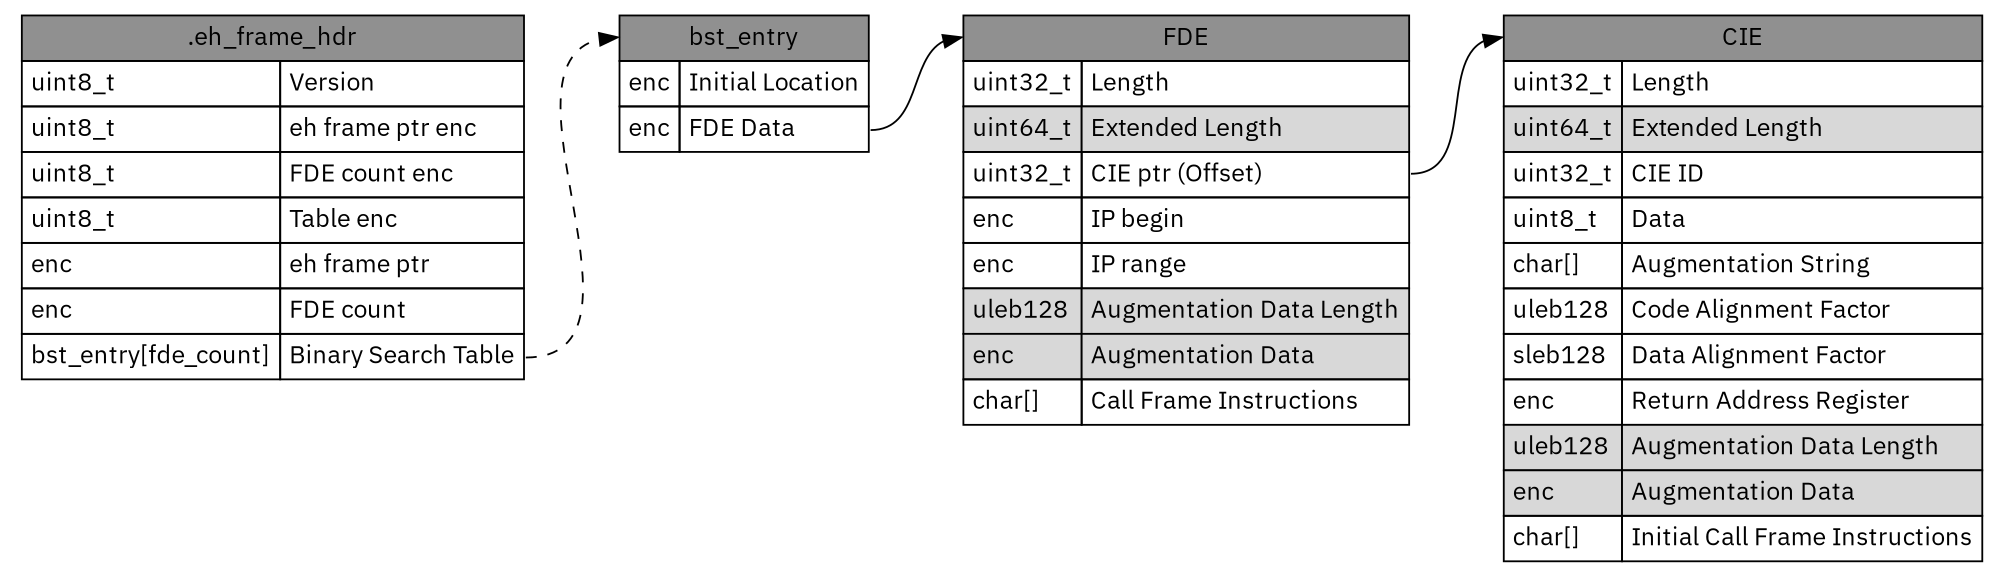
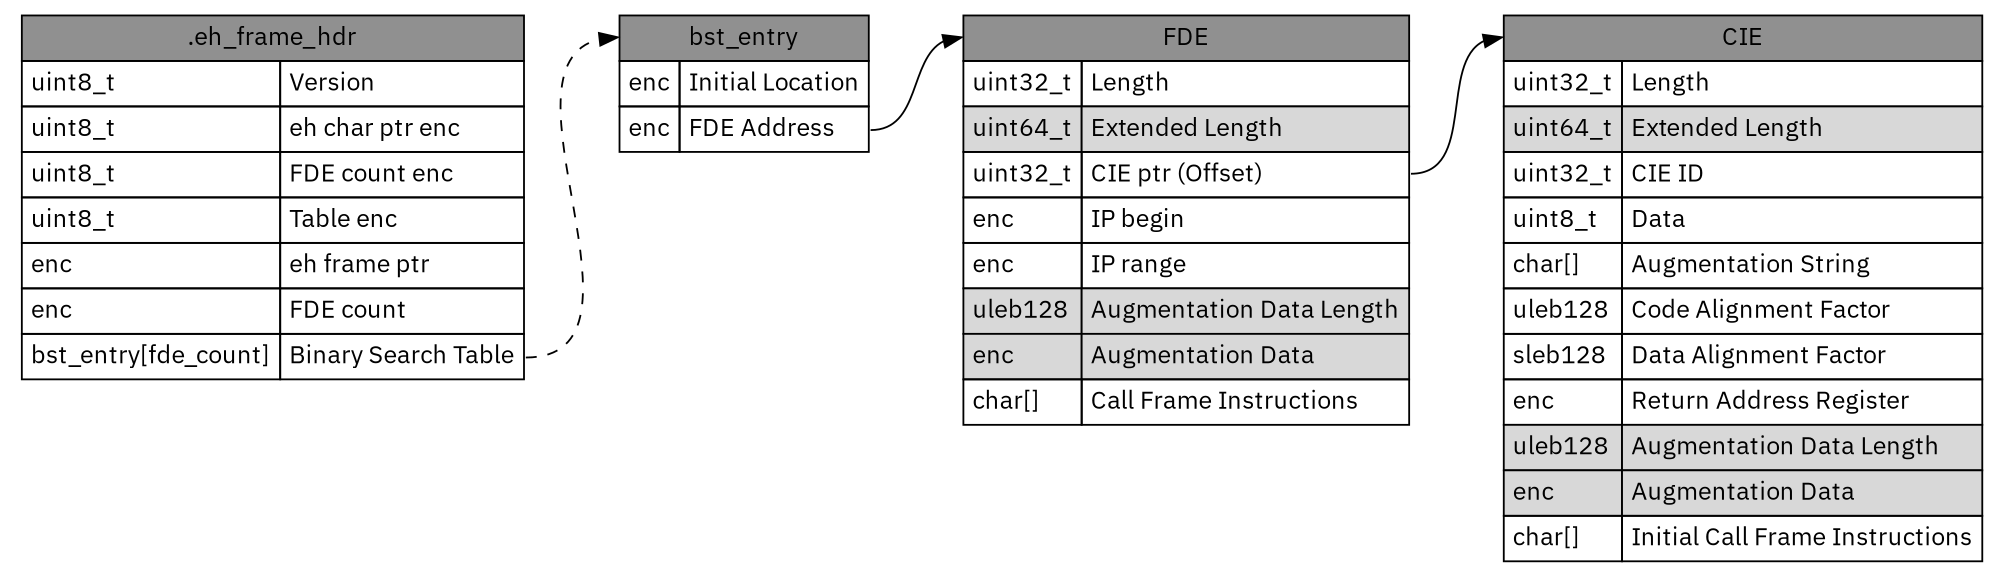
  digraph {
    fontname="IBM Plex Sans"
    rankdir=LR
    node [fontname="IBM Plex Sans" shape=none]
    edge [fontname="IBM Plex Sans" headport=0 style=invis tailport=0]
-   n1 [label=<         <table border="0" cellborder="1" cellspacing="0" cellpadding="4" bgcolor="white">             <tr>                 <td colspan="2" port="0" bgcolor="#909090">.eh_frame_hdr</td>             </tr>             <tr>                 <td align="left">uint8_t</td>                 <td align="left">Version</td>             </tr>             <tr>                 <td align="left">uint8_t</td>                 <td align="left">eh frame ptr enc</td>             </tr>             <tr>                 <td align="left">uint8_t</td>                 <td align="left">FDE count enc</td>             </tr>             <tr>                 <td align="left">uint8_t</td>                 <td align="left">Table enc</td>             </tr>             <tr>                 <td align="left">enc</td>                 <td align="left">eh frame ptr</td>             </tr>             <tr>                 <td align="left">enc</td>                 <td align="left">FDE count</td>             </tr>             <tr>                 <td align="left">bst_entry[fde_count]</td>                 <td align="left" port="7">Binary Search Table</td>             </tr>         </table>     >]
-   n2 [label=<         <table border="0" cellborder="1" cellspacing="0" cellpadding="4" bgcolor="white">             <tr>                 <td colspan="2" port="0" bgcolor="#909090">bst_entry</td>             </tr>             <tr>                 <td align="left">enc</td>                 <td align="left">Initial Location</td>             </tr>             <tr>                 <td align="left">enc</td>                 <td align="left" port="2">FDE Data</td>             </tr>         </table>     >]
+   n1 [label=<         <table border="0" cellborder="1" cellspacing="0" cellpadding="4" bgcolor="white">             <tr>                 <td colspan="2" port="0" bgcolor="#909090">.eh_frame_hdr</td>             </tr>             <tr>                 <td align="left">uint8_t</td>                 <td align="left">Version</td>             </tr>             <tr>                 <td align="left">uint8_t</td>                 <td align="left">eh char ptr enc</td>             </tr>             <tr>                 <td align="left">uint8_t</td>                 <td align="left">FDE count enc</td>             </tr>             <tr>                 <td align="left">uint8_t</td>                 <td align="left">Table enc</td>             </tr>             <tr>                 <td align="left">enc</td>                 <td align="left">eh frame ptr</td>             </tr>             <tr>                 <td align="left">enc</td>                 <td align="left">FDE count</td>             </tr>             <tr>                 <td align="left">bst_entry[fde_count]</td>                 <td align="left" port="7">Binary Search Table</td>             </tr>         </table>     >]
+   n2 [label=<         <table border="0" cellborder="1" cellspacing="0" cellpadding="4" bgcolor="white">             <tr>                 <td colspan="2" port="0" bgcolor="#909090">bst_entry</td>             </tr>             <tr>                 <td align="left">enc</td>                 <td align="left">Initial Location</td>             </tr>             <tr>                 <td align="left">enc</td>                 <td align="left" port="2">FDE Address</td>             </tr>         </table>     >]
    n3 [label=<         <table border="0" cellborder="1" cellspacing="0" cellpadding="4" bgcolor="white">             <tr>                 <td  colspan="2" port="0" bgcolor="#909090">FDE</td>             </tr>             <tr>                 <td align="left">uint32_t</td>                 <td align="left">Length</td>             </tr>             <tr>                 <td align="left" bgcolor="#d8d8d8">uint64_t</td>                 <td align="left" bgcolor="#d8d8d8">Extended Length</td>             </tr>             <tr>                 <td align="left">uint32_t</td>                 <td align="left" port="3">CIE ptr (Offset)</td>             </tr>             <tr>                 <td align="left">enc</td>                 <td align="left">IP begin</td>             </tr>             <tr>                 <td align="left">enc</td>                 <td align="left">IP range</td>             </tr>             <tr>                 <td align="left" bgcolor="#d8d8d8">uleb128</td>                 <td align="left" bgcolor="#d8d8d8">Augmentation Data Length</td>             </tr>             <tr>                 <td align="left" bgcolor="#d8d8d8">enc</td>                 <td align="left" bgcolor="#d8d8d8">Augmentation Data</td>             </tr>             <tr>                 <td align="left">char[]</td>                 <td align="left">Call Frame Instructions</td>             </tr>         </table>     >]
    n4 [label=<         <table border="0" cellborder="1" cellspacing="0" cellpadding="4" bgcolor="white">             <tr>                 <td colspan="2" port="0" bgcolor="#909090">CIE</td>             </tr>             <tr>                 <td align="left">uint32_t</td>                 <td align="left">Length</td>             </tr>             <tr>                 <td align="left" bgcolor="#d8d8d8">uint64_t</td>                 <td align="left" bgcolor="#d8d8d8">Extended Length</td>             </tr>             <tr>                 <td align="left">uint32_t</td>                 <td align="left">CIE ID</td>             </tr>             <tr>                 <td align="left">uint8_t</td>                 <td align="left">Data</td>             </tr>             <tr>                 <td align="left">char[]</td>                 <td align="left">Augmentation String</td>             </tr>             <tr>                 <td align="left">uleb128</td>                 <td align="left">Code Alignment Factor</td>             </tr>             <tr>                 <td align="left">sleb128</td>                 <td align="left">Data Alignment Factor</td>             </tr>             <tr>                 <td align="left">enc</td>                 <td align="left">Return Address Register</td>             </tr>             <tr>                 <td align="left" bgcolor="#d8d8d8">uleb128</td>                 <td align="left" bgcolor="#d8d8d8">Augmentation Data Length</td>             </tr>             <tr>                 <td align="left" bgcolor="#d8d8d8">enc</td>                 <td align="left" bgcolor="#d8d8d8">Augmentation Data</td>             </tr>             <tr>                 <td align="left">char[]</td>                 <td align="left">Initial Call Frame Instructions</td>             </tr>         </table>     >]
    n1 -> n2 [minlen=1]
    n1 -> n2 [constraint=false headport="0:w" style=dashed tailport=7]
    n2 -> n3 [minlen=1]
    n2 -> n3 [constraint=false headport="0:w" tailport="2:e" style=""]
    n3 -> n4 [minlen=1]
    n3 -> n4 [constraint=false headport="0:w" tailport="3:e" style=""]
  }
